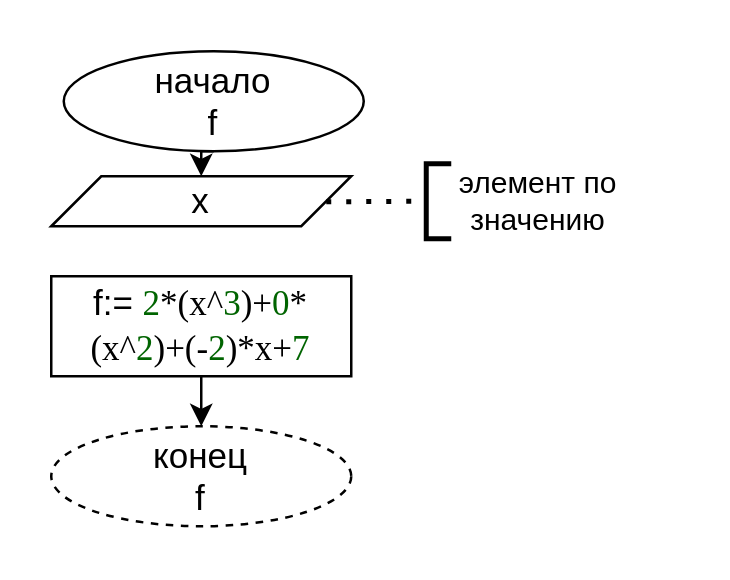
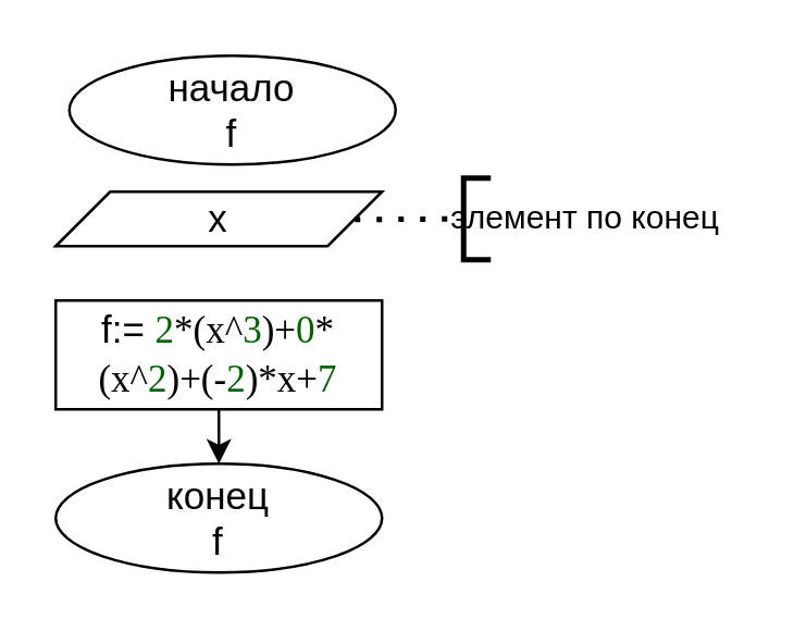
  <mxCell id="0" />
  <mxCell id="1" parent="0" />
- <mxCell id="2" style="edgeStyle=orthogonalEdgeStyle;rounded=0;orthogonalLoop=1;jettySize=auto;html=1;exitX=0.5;exitY=1;exitDx=0;exitDy=0;entryX=0.5;entryY=0;entryDx=0;entryDy=0;" edge="1" parent="1" source="3" target="4"><mxGeometry relative="1" as="geometry" /></mxCell>
  <mxCell id="3" value="&lt;font style=&quot;font-size: 14px;&quot;&gt;начало&lt;br&gt;f&lt;br&gt;&lt;/font&gt;" style="ellipse;whiteSpace=wrap;html=1;" vertex="1" parent="1"><mxGeometry x="25" y="20" width="120" height="40" as="geometry" /></mxCell>
  <mxCell id="4" value="&lt;font style=&quot;font-size: 14px;&quot;&gt;x&lt;/font&gt;" style="shape=parallelogram;perimeter=parallelogramPerimeter;whiteSpace=wrap;html=1;fixedSize=1;" vertex="1" parent="1"><mxGeometry x="20" y="70" width="120" height="20" as="geometry" /></mxCell>
  <mxCell id="5" style="edgeStyle=orthogonalEdgeStyle;rounded=0;orthogonalLoop=1;jettySize=auto;html=1;exitX=0.5;exitY=1;exitDx=0;exitDy=0;entryX=0.5;entryY=0;entryDx=0;entryDy=0;" edge="1" parent="1" source="6" target="7"><mxGeometry relative="1" as="geometry" /></mxCell>
  <mxCell id="6" value="&lt;font style=&quot;font-size: 14px;&quot;&gt;f:= &lt;span style=&quot;font-family: Consolas; color: darkgreen;&quot; lang=&quot;EN-US&quot;&gt;2&lt;/span&gt;&lt;span style=&quot;font-family: Consolas;&quot; lang=&quot;EN-US&quot;&gt;*(x^&lt;/span&gt;&lt;span style=&quot;font-family: Consolas; color: darkgreen;&quot; lang=&quot;EN-US&quot;&gt;3&lt;/span&gt;&lt;span style=&quot;font-family: Consolas;&quot; lang=&quot;EN-US&quot;&gt;)+&lt;/span&gt;&lt;span style=&quot;font-family: Consolas; color: darkgreen;&quot; lang=&quot;EN-US&quot;&gt;0&lt;/span&gt;&lt;span style=&quot;font-family: Consolas;&quot; lang=&quot;EN-US&quot;&gt;*(x^&lt;/span&gt;&lt;span style=&quot;font-family: Consolas; color: darkgreen;&quot; lang=&quot;EN-US&quot;&gt;2&lt;/span&gt;&lt;span style=&quot;font-family: Consolas;&quot; lang=&quot;EN-US&quot;&gt;)+(-&lt;/span&gt;&lt;span style=&quot;font-family: Consolas; color: darkgreen;&quot; lang=&quot;EN-US&quot;&gt;2&lt;/span&gt;&lt;span style=&quot;font-family: Consolas;&quot; lang=&quot;EN-US&quot;&gt;)*x+&lt;/span&gt;&lt;span style=&quot;font-family: Consolas; color: darkgreen;&quot; lang=&quot;EN-US&quot;&gt;7&lt;/span&gt;&lt;/font&gt;" style="rounded=0;whiteSpace=wrap;html=1;" vertex="1" parent="1"><mxGeometry x="20" y="110" width="120" height="40" as="geometry" /></mxCell>
- <mxCell id="7" value="&lt;font style=&quot;font-size: 14px;&quot;&gt;конец&lt;br&gt;f&lt;br&gt;&lt;/font&gt;" style="ellipse;whiteSpace=wrap;html=1;dashed=1;" vertex="1" parent="1"><mxGeometry x="20" y="170" width="120" height="40" as="geometry" /></mxCell>
+ <mxCell id="7" value="&lt;font style=&quot;font-size: 14px;&quot;&gt;конец&lt;br&gt;f&lt;br&gt;&lt;/font&gt;" style="ellipse;whiteSpace=wrap;html=1;" vertex="1" parent="1"><mxGeometry x="20" y="170" width="120" height="40" as="geometry" /></mxCell>
  <mxCell id="8" value="" style="endArrow=none;dashed=1;html=1;dashPattern=1 3;strokeWidth=2;rounded=0;" edge="1" parent="1"><mxGeometry width="50" height="50" relative="1" as="geometry"><mxPoint x="130" y="80.22" as="sourcePoint" /><mxPoint x="170" y="80" as="targetPoint" /></mxGeometry></mxCell>
  <mxCell id="9" value="" style="strokeWidth=2;html=1;shape=mxgraph.flowchart.annotation_1;align=left;pointerEvents=1;" vertex="1" parent="1"><mxGeometry x="170" y="65" width="10" height="30" as="geometry" /></mxCell>
- <mxCell id="10" value="элемент по значению" style="text;html=1;strokeColor=none;fillColor=none;align=center;verticalAlign=middle;whiteSpace=wrap;rounded=0;" vertex="1" parent="1"><mxGeometry x="160" y="65" width="110" height="30" as="geometry" /></mxCell>
+ <mxCell id="10" value="элемент по конец" style="text;html=1;strokeColor=none;fillColor=none;align=center;verticalAlign=middle;whiteSpace=wrap;rounded=0;" vertex="1" parent="1"><mxGeometry x="160" y="65" width="110" height="30" as="geometry" /></mxCell>
